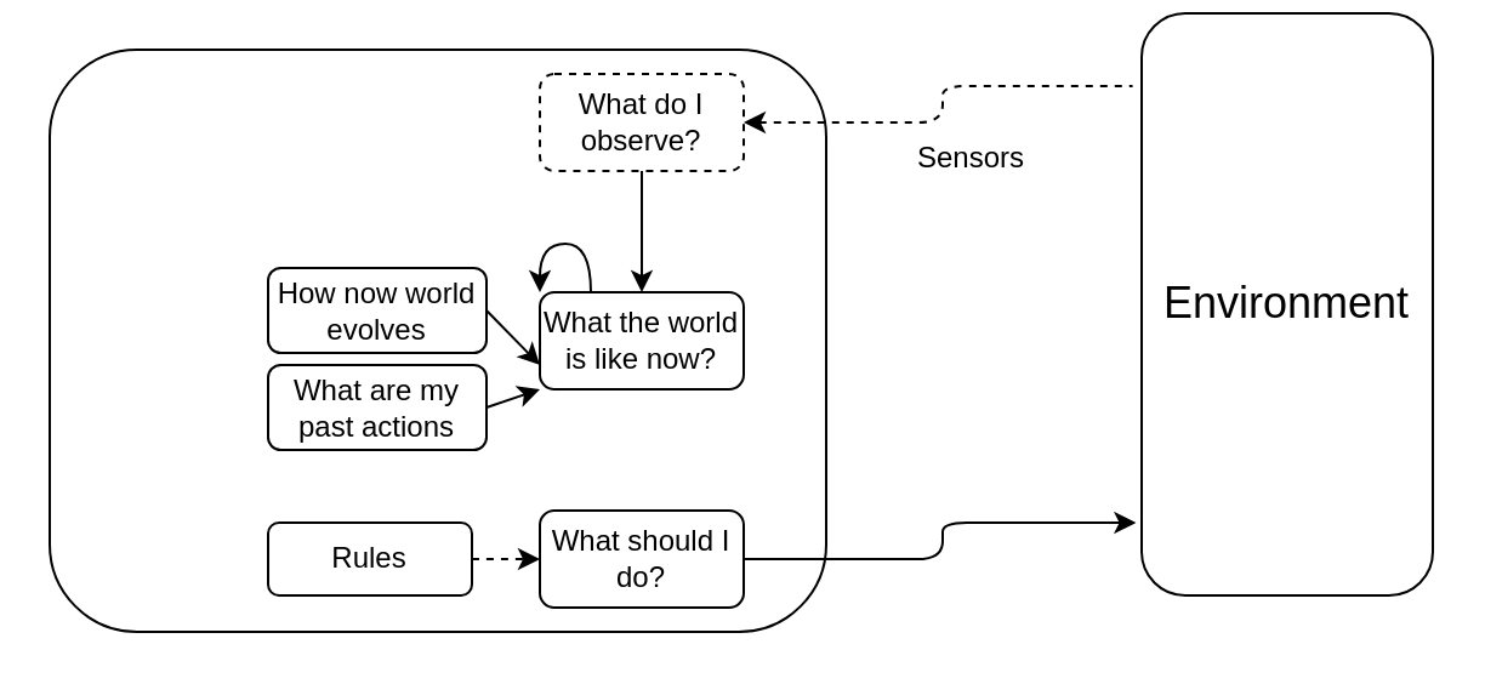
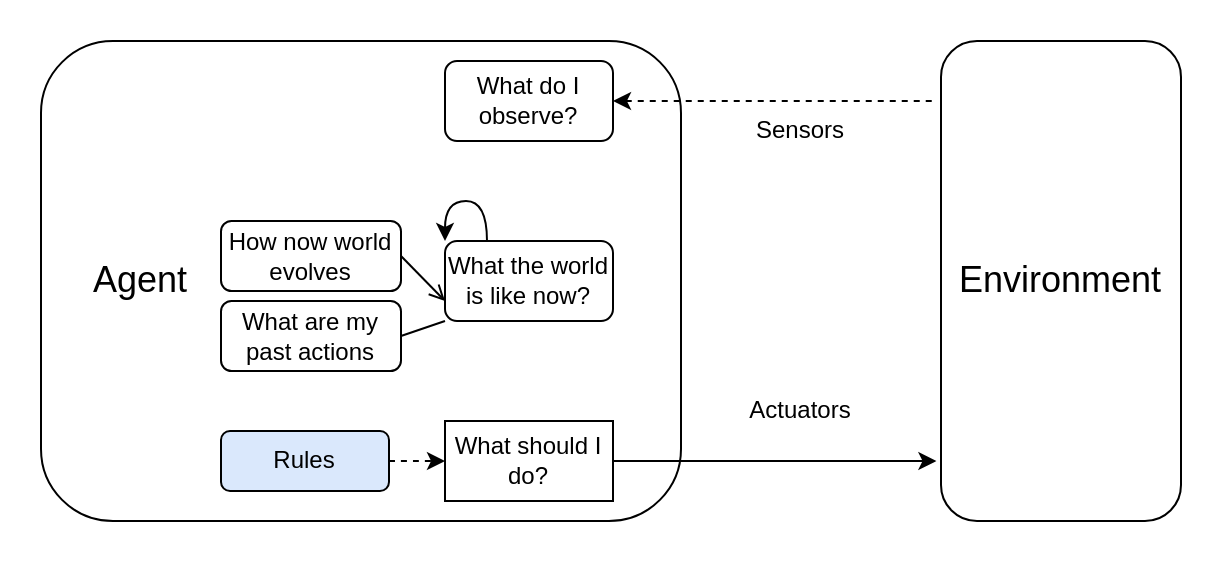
  <mxCell id="0" />
  <mxCell id="1" parent="0" />
- <mxCell id="2" value="&lt;font style=&quot;font-size: 18px;&quot;&gt;Environment&lt;/font&gt;" style="rounded=1;whiteSpace=wrap;html=1;" parent="1" vertex="1"><mxGeometry x="470" y="5" width="120" height="240" as="geometry" /></mxCell>
+ <mxCell id="2" value="&lt;font style=&quot;font-size: 18px;&quot;&gt;Environment&lt;/font&gt;" style="rounded=1;whiteSpace=wrap;html=1;" parent="1" vertex="1"><mxGeometry x="470" y="20" width="120" height="240" as="geometry" /></mxCell>
  <mxCell id="3" value="" style="rounded=1;whiteSpace=wrap;html=1;" parent="1" vertex="1"><mxGeometry x="20" y="20" width="320" height="240" as="geometry" /></mxCell>
  <mxCell id="4" value="Sensors" style="text;html=1;align=center;verticalAlign=middle;whiteSpace=wrap;rounded=1;" parent="1" vertex="1"><mxGeometry x="370" y="50" width="60" height="30" as="geometry" /></mxCell>
- <mxCell id="7" value="What should I do?" style="rounded=1;whiteSpace=wrap;html=1;" parent="1" vertex="1"><mxGeometry x="222" y="210" width="84" height="40" as="geometry" /></mxCell>
+ <mxCell id="5" value="Actuators" style="text;html=1;align=center;verticalAlign=middle;whiteSpace=wrap;rounded=1;" parent="1" vertex="1"><mxGeometry x="370" y="190" width="60" height="30" as="geometry" /></mxCell>
+ <mxCell id="6" value="&lt;font style=&quot;font-size: 18px;&quot;&gt;Agent&lt;/font&gt;" style="text;html=1;align=center;verticalAlign=middle;whiteSpace=wrap;rounded=1;" parent="1" vertex="1"><mxGeometry x="40" y="125" width="60" height="30" as="geometry" /></mxCell>
+ <mxCell id="7" value="What should I do?" style="whiteSpace=wrap;html=1;rounded=0;" parent="1" vertex="1"><mxGeometry x="222" y="210" width="84" height="40" as="geometry" /></mxCell>
  <mxCell id="8" style="edgeStyle=orthogonalEdgeStyle;rounded=1;orthogonalLoop=1;jettySize=auto;html=1;exitX=1;exitY=0.5;exitDx=0;exitDy=0;entryX=-0.019;entryY=0.875;entryDx=0;entryDy=0;entryPerimeter=0;" parent="1" source="7" target="2" edge="1"><mxGeometry relative="1" as="geometry" /></mxCell>
- <mxCell id="9" style="edgeStyle=orthogonalEdgeStyle;curved=1;rounded=1;orthogonalLoop=1;jettySize=auto;html=1;exitX=0.5;exitY=1;exitDx=0;exitDy=0;entryX=0.5;entryY=0;entryDx=0;entryDy=0;" parent="1" source="10" target="14" edge="1"><mxGeometry relative="1" as="geometry" /></mxCell>
- <mxCell id="10" value="What do I observe?" style="rounded=1;whiteSpace=wrap;html=1;dashed=1;" parent="1" vertex="1"><mxGeometry x="222" y="30" width="84" height="40" as="geometry" /></mxCell>
+ <mxCell id="10" value="What do I observe?" style="rounded=1;whiteSpace=wrap;html=1;" parent="1" vertex="1"><mxGeometry x="222" y="30" width="84" height="40" as="geometry" /></mxCell>
  <mxCell id="11" style="edgeStyle=orthogonalEdgeStyle;rounded=1;orthogonalLoop=1;jettySize=auto;html=1;exitX=1;exitY=0.5;exitDx=0;exitDy=0;entryX=-0.031;entryY=0.125;entryDx=0;entryDy=0;entryPerimeter=0;endArrow=none;endFill=0;startArrow=classic;startFill=1;dashed=1;" parent="1" source="10" target="2" edge="1"><mxGeometry relative="1" as="geometry" /></mxCell>
  <mxCell id="12" style="edgeStyle=orthogonalEdgeStyle;curved=1;rounded=1;orthogonalLoop=1;jettySize=auto;html=1;exitX=1;exitY=0.5;exitDx=0;exitDy=0;entryX=0;entryY=0.5;entryDx=0;entryDy=0;dashed=1;" edge="1" parent="1" source="13" target="7"><mxGeometry relative="1" as="geometry" /></mxCell>
- <mxCell id="13" value="Rules" style="rounded=1;whiteSpace=wrap;html=1;" parent="1" vertex="1"><mxGeometry x="110" y="215" width="84" height="30" as="geometry" /></mxCell>
+ <mxCell id="13" value="Rules" style="rounded=1;whiteSpace=wrap;html=1;fillColor=#dae8fc;" parent="1" vertex="1"><mxGeometry x="110" y="215" width="84" height="30" as="geometry" /></mxCell>
  <mxCell id="14" value="What the world is like now?" style="rounded=1;whiteSpace=wrap;html=1;" parent="1" vertex="1"><mxGeometry x="222" y="120" width="84" height="40" as="geometry" /></mxCell>
- <mxCell id="15" style="rounded=1;orthogonalLoop=1;jettySize=auto;html=1;exitX=1;exitY=0.5;exitDx=0;exitDy=0;entryX=0;entryY=0.75;entryDx=0;entryDy=0;" parent="1" source="16" target="14" edge="1"><mxGeometry relative="1" as="geometry" /></mxCell>
+ <mxCell id="15" style="rounded=1;orthogonalLoop=1;jettySize=auto;html=1;exitX=1;exitY=0.5;exitDx=0;exitDy=0;entryX=0;entryY=0.75;entryDx=0;entryDy=0;endArrow=open;" parent="1" source="16" target="14" edge="1"><mxGeometry relative="1" as="geometry" /></mxCell>
  <mxCell id="16" value="How now world evolves" style="rounded=1;whiteSpace=wrap;html=1;" parent="1" vertex="1"><mxGeometry x="110" y="110" width="90" height="35" as="geometry" /></mxCell>
- <mxCell id="17" style="rounded=1;orthogonalLoop=1;jettySize=auto;html=1;exitX=1;exitY=0.5;exitDx=0;exitDy=0;entryX=0;entryY=1;entryDx=0;entryDy=0;" parent="1" source="18" target="14" edge="1"><mxGeometry relative="1" as="geometry" /></mxCell>
+ <mxCell id="17" style="rounded=1;orthogonalLoop=1;jettySize=auto;html=1;exitX=1;exitY=0.5;exitDx=0;exitDy=0;entryX=0;entryY=1;entryDx=0;entryDy=0;endArrow=none;" parent="1" source="18" target="14" edge="1"><mxGeometry relative="1" as="geometry" /></mxCell>
  <mxCell id="18" value="What are my past actions" style="rounded=1;whiteSpace=wrap;html=1;" parent="1" vertex="1"><mxGeometry x="110" y="150" width="90" height="35" as="geometry" /></mxCell>
  <mxCell id="19" style="edgeStyle=orthogonalEdgeStyle;curved=1;rounded=1;orthogonalLoop=1;jettySize=auto;html=1;exitX=0.25;exitY=0;exitDx=0;exitDy=0;entryX=0;entryY=0;entryDx=0;entryDy=0;" edge="1" parent="1" source="14" target="14"><mxGeometry relative="1" as="geometry"><Array as="points"><mxPoint x="243" y="100" /><mxPoint x="222" y="100" /></Array></mxGeometry></mxCell>
